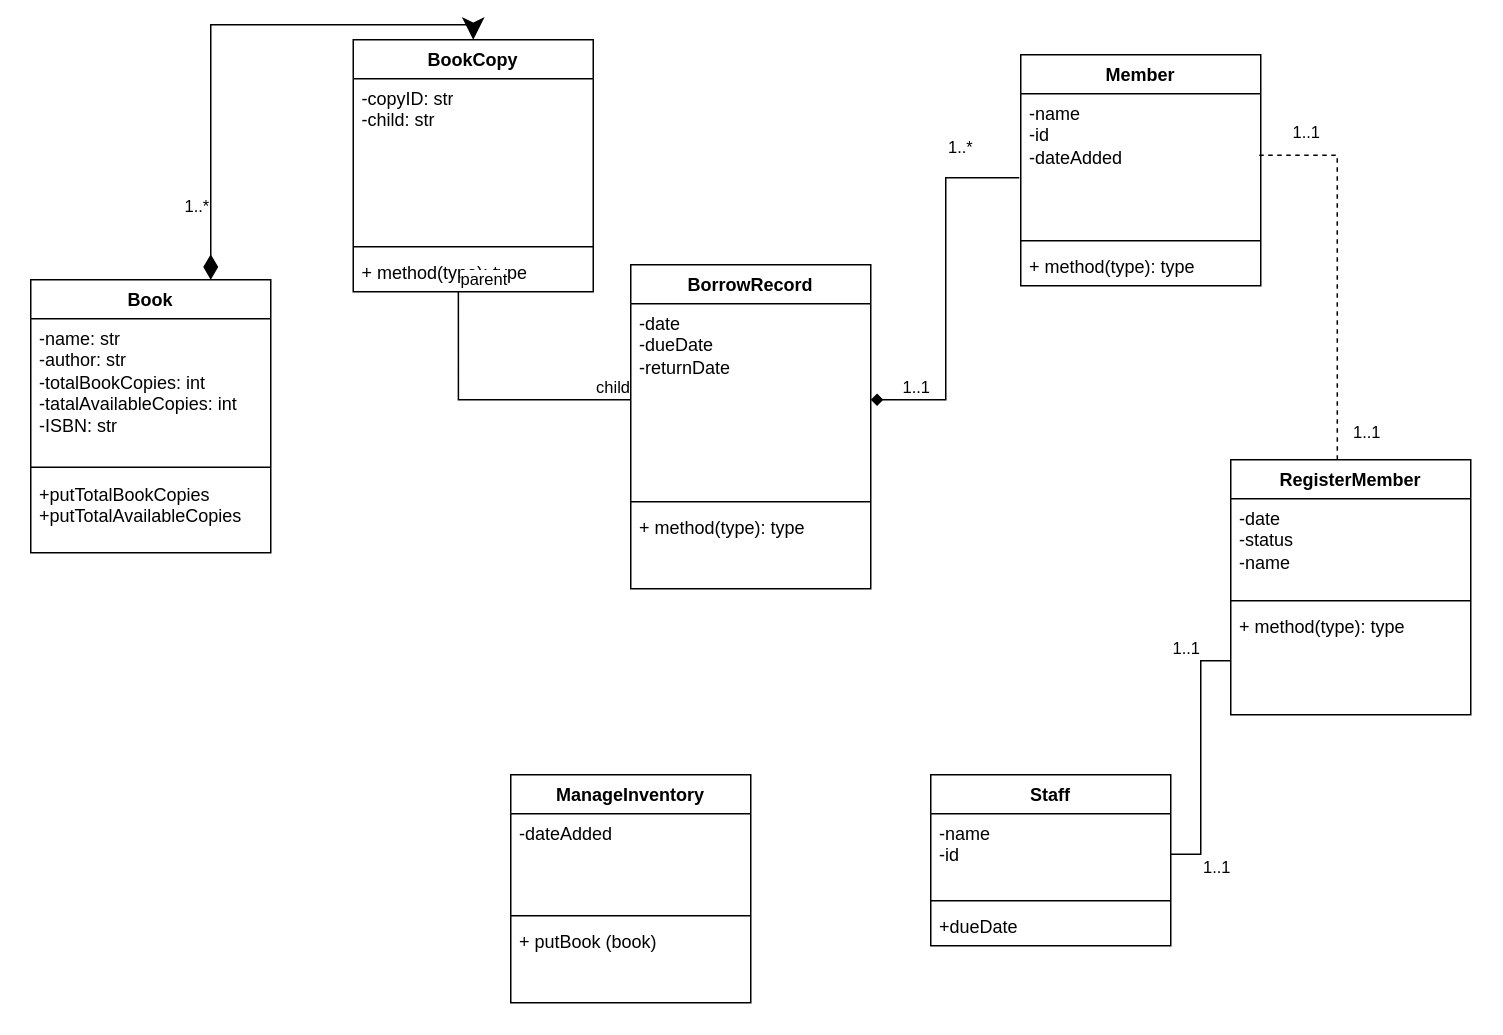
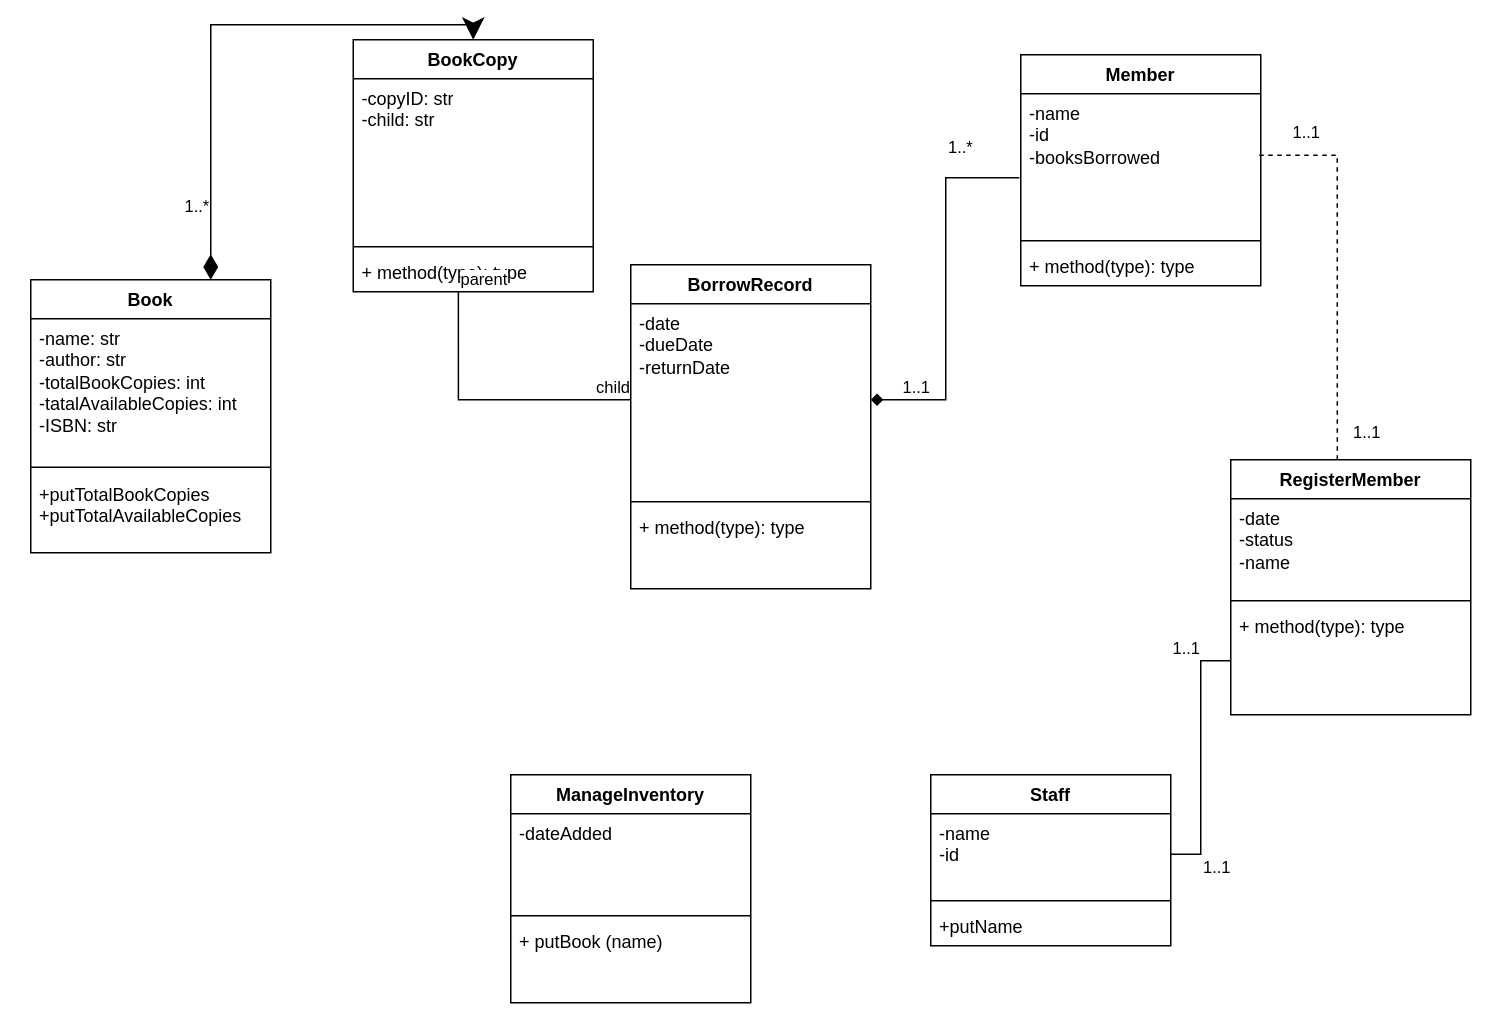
  <mxCell id="0" />
  <mxCell id="1" parent="0" />
  <mxCell id="2" value="Book" style="swimlane;fontStyle=1;align=center;verticalAlign=top;childLayout=stackLayout;horizontal=1;startSize=26;horizontalStack=0;resizeParent=1;resizeParentMax=0;resizeLast=0;collapsible=1;marginBottom=0;whiteSpace=wrap;html=1;" vertex="1" parent="1"><mxGeometry x="20" y="180" width="160" height="182" as="geometry" /></mxCell>
  <mxCell id="3" value="-name: str&lt;div&gt;-author: str&lt;/div&gt;&lt;div&gt;-totalBookCopies: int&lt;/div&gt;&lt;div&gt;-tatalAvailableCopies: int&lt;br&gt;-ISBN: str&lt;/div&gt;" style="text;strokeColor=none;fillColor=none;align=left;verticalAlign=top;spacingLeft=4;spacingRight=4;overflow=hidden;rotatable=0;points=[[0,0.5],[1,0.5]];portConstraint=eastwest;whiteSpace=wrap;html=1;" vertex="1" parent="2"><mxGeometry y="26" width="160" height="94" as="geometry" /></mxCell>
  <mxCell id="4" value="" style="line;strokeWidth=1;fillColor=none;align=left;verticalAlign=middle;spacingTop=-1;spacingLeft=3;spacingRight=3;rotatable=0;labelPosition=right;points=[];portConstraint=eastwest;strokeColor=inherit;" vertex="1" parent="2"><mxGeometry y="120" width="160" height="10" as="geometry" /></mxCell>
  <mxCell id="5" value="+putTotalBookCopies&lt;div&gt;+putTotalAvailableCopies&lt;/div&gt;" style="text;strokeColor=none;fillColor=none;align=left;verticalAlign=top;spacingLeft=4;spacingRight=4;overflow=hidden;rotatable=0;points=[[0,0.5],[1,0.5]];portConstraint=eastwest;whiteSpace=wrap;html=1;" vertex="1" parent="2"><mxGeometry y="130" width="160" height="52" as="geometry" /></mxCell>
  <mxCell id="6" value="BookCopy" style="swimlane;fontStyle=1;align=center;verticalAlign=top;childLayout=stackLayout;horizontal=1;startSize=26;horizontalStack=0;resizeParent=1;resizeParentMax=0;resizeLast=0;collapsible=1;marginBottom=0;whiteSpace=wrap;html=1;" vertex="1" parent="1"><mxGeometry x="235" y="20" width="160" height="168" as="geometry" /></mxCell>
  <mxCell id="7" value="-copyID: str&lt;div&gt;-child: str&lt;/div&gt;" style="text;strokeColor=none;fillColor=none;align=left;verticalAlign=top;spacingLeft=4;spacingRight=4;overflow=hidden;rotatable=0;points=[[0,0.5],[1,0.5]];portConstraint=eastwest;whiteSpace=wrap;html=1;" vertex="1" parent="6"><mxGeometry y="26" width="160" height="108" as="geometry" /></mxCell>
  <mxCell id="8" value="" style="line;strokeWidth=1;fillColor=none;align=left;verticalAlign=middle;spacingTop=-1;spacingLeft=3;spacingRight=3;rotatable=0;labelPosition=right;points=[];portConstraint=eastwest;strokeColor=inherit;" vertex="1" parent="6"><mxGeometry y="134" width="160" height="8" as="geometry" /></mxCell>
  <mxCell id="9" value="+ method(type): type" style="text;strokeColor=none;fillColor=none;align=left;verticalAlign=top;spacingLeft=4;spacingRight=4;overflow=hidden;rotatable=0;points=[[0,0.5],[1,0.5]];portConstraint=eastwest;whiteSpace=wrap;html=1;" vertex="1" parent="6"><mxGeometry y="142" width="160" height="26" as="geometry" /></mxCell>
  <mxCell id="10" value="Member" style="swimlane;fontStyle=1;align=center;verticalAlign=top;childLayout=stackLayout;horizontal=1;startSize=26;horizontalStack=0;resizeParent=1;resizeParentMax=0;resizeLast=0;collapsible=1;marginBottom=0;whiteSpace=wrap;html=1;" vertex="1" parent="1"><mxGeometry x="680" y="30" width="160" height="154" as="geometry" /></mxCell>
- <mxCell id="11" value="-name&lt;div&gt;-id&lt;/div&gt;&lt;div&gt;-dateAdded&lt;/div&gt;" style="text;strokeColor=none;fillColor=none;align=left;verticalAlign=top;spacingLeft=4;spacingRight=4;overflow=hidden;rotatable=0;points=[[0,0.5],[1,0.5]];portConstraint=eastwest;whiteSpace=wrap;html=1;" vertex="1" parent="10"><mxGeometry y="26" width="160" height="94" as="geometry" /></mxCell>
+ <mxCell id="11" value="-name&lt;div&gt;-id&lt;/div&gt;&lt;div&gt;-booksBorrowed&lt;/div&gt;" style="text;strokeColor=none;fillColor=none;align=left;verticalAlign=top;spacingLeft=4;spacingRight=4;overflow=hidden;rotatable=0;points=[[0,0.5],[1,0.5]];portConstraint=eastwest;whiteSpace=wrap;html=1;" vertex="1" parent="10"><mxGeometry y="26" width="160" height="94" as="geometry" /></mxCell>
  <mxCell id="12" value="" style="line;strokeWidth=1;fillColor=none;align=left;verticalAlign=middle;spacingTop=-1;spacingLeft=3;spacingRight=3;rotatable=0;labelPosition=right;points=[];portConstraint=eastwest;strokeColor=inherit;" vertex="1" parent="10"><mxGeometry y="120" width="160" height="8" as="geometry" /></mxCell>
  <mxCell id="13" value="+ method(type): type" style="text;strokeColor=none;fillColor=none;align=left;verticalAlign=top;spacingLeft=4;spacingRight=4;overflow=hidden;rotatable=0;points=[[0,0.5],[1,0.5]];portConstraint=eastwest;whiteSpace=wrap;html=1;" vertex="1" parent="10"><mxGeometry y="128" width="160" height="26" as="geometry" /></mxCell>
  <mxCell id="14" value="BorrowRecord" style="swimlane;fontStyle=1;align=center;verticalAlign=top;childLayout=stackLayout;horizontal=1;startSize=26;horizontalStack=0;resizeParent=1;resizeParentMax=0;resizeLast=0;collapsible=1;marginBottom=0;whiteSpace=wrap;html=1;" vertex="1" parent="1"><mxGeometry x="420" y="170" width="160" height="216" as="geometry" /></mxCell>
  <mxCell id="15" value="-date&lt;div&gt;-dueDate&lt;/div&gt;&lt;div&gt;-returnDate&lt;/div&gt;" style="text;strokeColor=none;fillColor=none;align=left;verticalAlign=top;spacingLeft=4;spacingRight=4;overflow=hidden;rotatable=0;points=[[0,0.5],[1,0.5]];portConstraint=eastwest;whiteSpace=wrap;html=1;" vertex="1" parent="14"><mxGeometry y="26" width="160" height="128" as="geometry" /></mxCell>
  <mxCell id="16" value="" style="line;strokeWidth=1;fillColor=none;align=left;verticalAlign=middle;spacingTop=-1;spacingLeft=3;spacingRight=3;rotatable=0;labelPosition=right;points=[];portConstraint=eastwest;strokeColor=inherit;" vertex="1" parent="14"><mxGeometry y="154" width="160" height="8" as="geometry" /></mxCell>
  <mxCell id="17" value="+ method(type): type" style="text;strokeColor=none;fillColor=none;align=left;verticalAlign=top;spacingLeft=4;spacingRight=4;overflow=hidden;rotatable=0;points=[[0,0.5],[1,0.5]];portConstraint=eastwest;whiteSpace=wrap;html=1;" vertex="1" parent="14"><mxGeometry y="162" width="160" height="54" as="geometry" /></mxCell>
  <mxCell id="18" value="Staff" style="swimlane;fontStyle=1;align=center;verticalAlign=top;childLayout=stackLayout;horizontal=1;startSize=26;horizontalStack=0;resizeParent=1;resizeParentMax=0;resizeLast=0;collapsible=1;marginBottom=0;whiteSpace=wrap;html=1;" vertex="1" parent="1"><mxGeometry x="620" y="510" width="160" height="114" as="geometry" /></mxCell>
  <mxCell id="19" value="-name&lt;div&gt;-id&lt;/div&gt;&lt;div&gt;&lt;br&gt;&lt;/div&gt;" style="text;strokeColor=none;fillColor=none;align=left;verticalAlign=top;spacingLeft=4;spacingRight=4;overflow=hidden;rotatable=0;points=[[0,0.5],[1,0.5]];portConstraint=eastwest;whiteSpace=wrap;html=1;" vertex="1" parent="18"><mxGeometry y="26" width="160" height="54" as="geometry" /></mxCell>
  <mxCell id="20" value="" style="line;strokeWidth=1;fillColor=none;align=left;verticalAlign=middle;spacingTop=-1;spacingLeft=3;spacingRight=3;rotatable=0;labelPosition=right;points=[];portConstraint=eastwest;strokeColor=inherit;" vertex="1" parent="18"><mxGeometry y="80" width="160" height="8" as="geometry" /></mxCell>
- <mxCell id="21" value="+dueDate" style="text;strokeColor=none;fillColor=none;align=left;verticalAlign=top;spacingLeft=4;spacingRight=4;overflow=hidden;rotatable=0;points=[[0,0.5],[1,0.5]];portConstraint=eastwest;whiteSpace=wrap;html=1;" vertex="1" parent="18"><mxGeometry y="88" width="160" height="26" as="geometry" /></mxCell>
+ <mxCell id="21" value="+putName" style="text;strokeColor=none;fillColor=none;align=left;verticalAlign=top;spacingLeft=4;spacingRight=4;overflow=hidden;rotatable=0;points=[[0,0.5],[1,0.5]];portConstraint=eastwest;whiteSpace=wrap;html=1;" vertex="1" parent="18"><mxGeometry y="88" width="160" height="26" as="geometry" /></mxCell>
  <mxCell id="22" value="ManageInventory" style="swimlane;fontStyle=1;align=center;verticalAlign=top;childLayout=stackLayout;horizontal=1;startSize=26;horizontalStack=0;resizeParent=1;resizeParentMax=0;resizeLast=0;collapsible=1;marginBottom=0;whiteSpace=wrap;html=1;" vertex="1" parent="1"><mxGeometry x="340" y="510" width="160" height="152" as="geometry" /></mxCell>
  <mxCell id="23" value="-dateAdded" style="text;strokeColor=none;fillColor=none;align=left;verticalAlign=top;spacingLeft=4;spacingRight=4;overflow=hidden;rotatable=0;points=[[0,0.5],[1,0.5]];portConstraint=eastwest;whiteSpace=wrap;html=1;" vertex="1" parent="22"><mxGeometry y="26" width="160" height="64" as="geometry" /></mxCell>
  <mxCell id="24" value="" style="line;strokeWidth=1;fillColor=none;align=left;verticalAlign=middle;spacingTop=-1;spacingLeft=3;spacingRight=3;rotatable=0;labelPosition=right;points=[];portConstraint=eastwest;strokeColor=inherit;" vertex="1" parent="22"><mxGeometry y="90" width="160" height="8" as="geometry" /></mxCell>
- <mxCell id="25" value="+ putBook (book)" style="text;strokeColor=none;fillColor=none;align=left;verticalAlign=top;spacingLeft=4;spacingRight=4;overflow=hidden;rotatable=0;points=[[0,0.5],[1,0.5]];portConstraint=eastwest;whiteSpace=wrap;html=1;" vertex="1" parent="22"><mxGeometry y="98" width="160" height="54" as="geometry" /></mxCell>
+ <mxCell id="25" value="+ putBook (name)" style="text;strokeColor=none;fillColor=none;align=left;verticalAlign=top;spacingLeft=4;spacingRight=4;overflow=hidden;rotatable=0;points=[[0,0.5],[1,0.5]];portConstraint=eastwest;whiteSpace=wrap;html=1;" vertex="1" parent="22"><mxGeometry y="98" width="160" height="54" as="geometry" /></mxCell>
  <mxCell id="26" value="RegisterMember" style="swimlane;fontStyle=1;align=center;verticalAlign=top;childLayout=stackLayout;horizontal=1;startSize=26;horizontalStack=0;resizeParent=1;resizeParentMax=0;resizeLast=0;collapsible=1;marginBottom=0;whiteSpace=wrap;html=1;" vertex="1" parent="1"><mxGeometry x="820" y="300" width="160" height="170" as="geometry" /></mxCell>
  <mxCell id="27" value="-date&lt;div&gt;-status&lt;/div&gt;&lt;div&gt;-name&lt;/div&gt;" style="text;strokeColor=none;fillColor=none;align=left;verticalAlign=top;spacingLeft=4;spacingRight=4;overflow=hidden;rotatable=0;points=[[0,0.5],[1,0.5]];portConstraint=eastwest;whiteSpace=wrap;html=1;" vertex="1" parent="26"><mxGeometry y="26" width="160" height="64" as="geometry" /></mxCell>
  <mxCell id="28" value="" style="line;strokeWidth=1;fillColor=none;align=left;verticalAlign=middle;spacingTop=-1;spacingLeft=3;spacingRight=3;rotatable=0;labelPosition=right;points=[];portConstraint=eastwest;strokeColor=inherit;" vertex="1" parent="26"><mxGeometry y="90" width="160" height="8" as="geometry" /></mxCell>
  <mxCell id="29" value="+ method(type): type" style="text;strokeColor=none;fillColor=none;align=left;verticalAlign=top;spacingLeft=4;spacingRight=4;overflow=hidden;rotatable=0;points=[[0,0.5],[1,0.5]];portConstraint=eastwest;whiteSpace=wrap;html=1;" vertex="1" parent="26"><mxGeometry y="98" width="160" height="72" as="geometry" /></mxCell>
  <mxCell id="30" value="1..*" style="endArrow=classic;html=1;endSize=12;startArrow=diamondThin;startSize=14;startFill=1;edgeStyle=orthogonalEdgeStyle;align=left;verticalAlign=bottom;rounded=0;exitX=0.75;exitY=0;exitDx=0;exitDy=0;entryX=0.5;entryY=0;entryDx=0;entryDy=0;" edge="1" parent="1" source="2" target="6"><mxGeometry x="-0.774" y="19" relative="1" as="geometry"><mxPoint x="130" y="310" as="sourcePoint" /><mxPoint x="290" y="310" as="targetPoint" /><mxPoint as="offset" /></mxGeometry></mxCell>
  <mxCell id="31" value="" style="endArrow=diamond;html=1;edgeStyle=orthogonalEdgeStyle;rounded=0;exitX=-0.006;exitY=0.596;exitDx=0;exitDy=0;exitPerimeter=0;entryX=1;entryY=0.5;entryDx=0;entryDy=0;" edge="1" parent="1" source="11" target="15"><mxGeometry relative="1" as="geometry"><mxPoint x="640" y="270" as="sourcePoint" /><mxPoint x="800" y="270" as="targetPoint" /></mxGeometry></mxCell>
  <mxCell id="32" value="1..*" style="edgeLabel;resizable=0;html=1;align=left;verticalAlign=bottom;" connectable="0" vertex="1" parent="31"><mxGeometry x="-1" relative="1" as="geometry"><mxPoint x="-49" y="-12" as="offset" /></mxGeometry></mxCell>
  <mxCell id="33" value="1..1" style="edgeLabel;resizable=0;html=1;align=right;verticalAlign=bottom;" connectable="0" vertex="1" parent="31"><mxGeometry x="1" relative="1" as="geometry"><mxPoint x="40" as="offset" /></mxGeometry></mxCell>
  <mxCell id="34" value="" style="endArrow=none;html=1;edgeStyle=orthogonalEdgeStyle;rounded=0;exitX=0.444;exitY=0;exitDx=0;exitDy=0;exitPerimeter=0;entryX=0.981;entryY=0.436;entryDx=0;entryDy=0;entryPerimeter=0;dashed=1;" edge="1" parent="1" source="26" target="11"><mxGeometry relative="1" as="geometry"><mxPoint x="730" y="260" as="sourcePoint" /><mxPoint x="890" y="260" as="targetPoint" /></mxGeometry></mxCell>
  <mxCell id="35" value="1..1" style="edgeLabel;resizable=0;html=1;align=left;verticalAlign=bottom;" connectable="0" vertex="1" parent="34"><mxGeometry x="-1" relative="1" as="geometry"><mxPoint x="9" y="-10" as="offset" /></mxGeometry></mxCell>
  <mxCell id="36" value="1..1" style="edgeLabel;resizable=0;html=1;align=right;verticalAlign=bottom;" connectable="0" vertex="1" parent="34"><mxGeometry x="1" relative="1" as="geometry"><mxPoint x="43" y="-7" as="offset" /></mxGeometry></mxCell>
  <mxCell id="37" value="" style="endArrow=none;html=1;edgeStyle=orthogonalEdgeStyle;rounded=0;exitX=1;exitY=0.5;exitDx=0;exitDy=0;entryX=0;entryY=0.5;entryDx=0;entryDy=0;" edge="1" parent="1" source="19" target="29"><mxGeometry relative="1" as="geometry"><mxPoint x="820" y="570" as="sourcePoint" /><mxPoint x="980" y="570" as="targetPoint" /></mxGeometry></mxCell>
  <mxCell id="38" value="1..1" style="edgeLabel;resizable=0;html=1;align=left;verticalAlign=bottom;" connectable="0" vertex="1" parent="37"><mxGeometry x="-1" relative="1" as="geometry"><mxPoint x="20" y="17" as="offset" /></mxGeometry></mxCell>
  <mxCell id="39" value="1..1" style="edgeLabel;resizable=0;html=1;align=right;verticalAlign=bottom;" connectable="0" vertex="1" parent="37"><mxGeometry x="1" relative="1" as="geometry"><mxPoint x="-20" as="offset" /></mxGeometry></mxCell>
  <mxCell id="40" value="" style="endArrow=none;html=1;edgeStyle=orthogonalEdgeStyle;rounded=0;exitX=0.438;exitY=1;exitDx=0;exitDy=0;exitPerimeter=0;entryX=0;entryY=0.5;entryDx=0;entryDy=0;" edge="1" parent="1" source="9" target="15"><mxGeometry relative="1" as="geometry"><mxPoint x="240" y="230" as="sourcePoint" /><mxPoint x="400" y="230" as="targetPoint" /></mxGeometry></mxCell>
  <mxCell id="41" value="parent" style="edgeLabel;resizable=0;html=1;align=left;verticalAlign=bottom;" connectable="0" vertex="1" parent="40"><mxGeometry x="-1" relative="1" as="geometry" /></mxCell>
  <mxCell id="42" value="child" style="edgeLabel;resizable=0;html=1;align=right;verticalAlign=bottom;" connectable="0" vertex="1" parent="40"><mxGeometry x="1" relative="1" as="geometry" /></mxCell>
